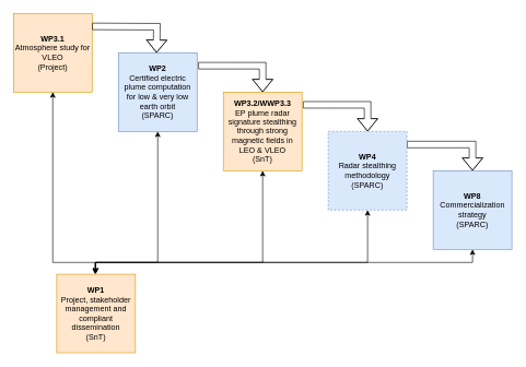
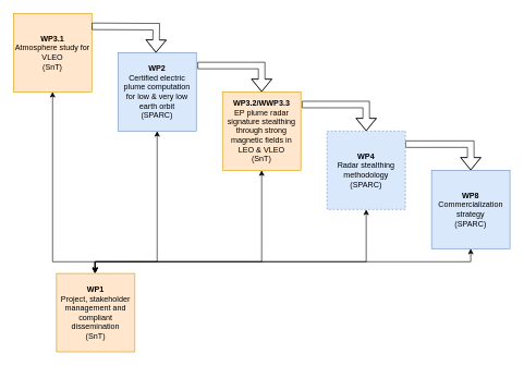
  <mxCell id="0" />
  <mxCell id="1" parent="0" />
  <mxCell id="2" style="edgeStyle=orthogonalEdgeStyle;rounded=0;orthogonalLoop=1;jettySize=auto;html=1;exitX=1.015;exitY=0.164;exitDx=0;exitDy=0;entryX=0.5;entryY=0;entryDx=0;entryDy=0;exitPerimeter=0;shape=flexArrow;" parent="1" source="3" target="6" edge="1"><mxGeometry relative="1" as="geometry" /></mxCell>
  <mxCell id="3" value="&lt;b&gt;WP2&lt;/b&gt;&lt;br&gt;&lt;span&gt;Certified electric plume computation for low &amp;amp; very low earth orbit&lt;br&gt;(SPARC)&lt;br&gt;&lt;/span&gt;" style="whiteSpace=wrap;html=1;aspect=fixed;fillColor=#dae8fc;strokeColor=#6c8ebf;" parent="1" vertex="1"><mxGeometry x="180" y="80" width="120" height="120" as="geometry" /></mxCell>
  <mxCell id="4" style="edgeStyle=orthogonalEdgeStyle;rounded=0;orthogonalLoop=1;jettySize=auto;html=1;exitX=1.012;exitY=0.162;exitDx=0;exitDy=0;entryX=0.5;entryY=0;entryDx=0;entryDy=0;exitPerimeter=0;shape=flexArrow;" parent="1" source="6" target="9" edge="1"><mxGeometry relative="1" as="geometry" /></mxCell>
  <mxCell id="5" style="edgeStyle=orthogonalEdgeStyle;rounded=0;orthogonalLoop=1;jettySize=auto;html=1;exitX=0.5;exitY=1;exitDx=0;exitDy=0;strokeColor=default;startArrow=classic;startFill=1;endArrow=classic;endFill=1;entryX=0.49;entryY=-0.001;entryDx=0;entryDy=0;entryPerimeter=0;" parent="1" source="6" target="13" edge="1"><mxGeometry relative="1" as="geometry"><mxPoint x="320" y="350" as="targetPoint" /><Array as="points"><mxPoint x="400" y="400" /><mxPoint x="144" y="400" /><mxPoint x="144" y="418" /></Array></mxGeometry></mxCell>
  <mxCell id="6" value="&lt;b&gt;WP3.2/WWP3.3&lt;/b&gt;&lt;br&gt;&lt;span&gt;EP plume radar signature stealthing through strong magnetic fields in LEO &amp;amp; VLEO&lt;br&gt;(SnT)&lt;br&gt;&lt;/span&gt;" style="whiteSpace=wrap;html=1;aspect=fixed;fillColor=#ffe6cc;strokeColor=#d79b00;" parent="1" vertex="1"><mxGeometry x="340" y="140" width="120" height="120" as="geometry" /></mxCell>
  <mxCell id="7" style="edgeStyle=orthogonalEdgeStyle;rounded=0;orthogonalLoop=1;jettySize=auto;html=1;entryX=0.5;entryY=0;entryDx=0;entryDy=0;exitX=1;exitY=0.167;exitDx=0;exitDy=0;exitPerimeter=0;shape=flexArrow;" parent="1" source="9" target="11" edge="1"><mxGeometry relative="1" as="geometry"><mxPoint x="650" y="150" as="sourcePoint" /></mxGeometry></mxCell>
  <mxCell id="8" style="edgeStyle=orthogonalEdgeStyle;rounded=0;orthogonalLoop=1;jettySize=auto;html=1;exitX=0.5;exitY=1;exitDx=0;exitDy=0;strokeColor=default;startArrow=classic;startFill=1;endArrow=classic;endFill=1;entryX=0.495;entryY=-0.007;entryDx=0;entryDy=0;entryPerimeter=0;" parent="1" source="9" target="13" edge="1"><mxGeometry relative="1" as="geometry"><mxPoint x="280" y="400" as="targetPoint" /><Array as="points"><mxPoint x="560" y="400" /><mxPoint x="145" y="400" /><mxPoint x="145" y="417" /></Array></mxGeometry></mxCell>
  <mxCell id="9" value="&lt;b&gt;WP4&lt;/b&gt;&lt;br&gt;&lt;div&gt;&lt;span&gt;Radar stealthing methodology&lt;/span&gt;&lt;/div&gt;&lt;div&gt;&lt;span&gt;(SPARC)&lt;/span&gt;&lt;/div&gt;" style="whiteSpace=wrap;html=1;aspect=fixed;fillColor=#dae8fc;strokeColor=#6c8ebf;dashed=1;" parent="1" vertex="1"><mxGeometry x="500" y="200" width="120" height="120" as="geometry" /></mxCell>
  <mxCell id="10" style="edgeStyle=orthogonalEdgeStyle;rounded=0;orthogonalLoop=1;jettySize=auto;html=1;exitX=0.5;exitY=1;exitDx=0;exitDy=0;entryX=0.491;entryY=-0.005;entryDx=0;entryDy=0;strokeColor=default;startArrow=classic;startFill=1;endArrow=classic;endFill=1;entryPerimeter=0;" parent="1" source="11" target="13" edge="1"><mxGeometry relative="1" as="geometry"><Array as="points"><mxPoint x="720" y="400" /><mxPoint x="145" y="400" /></Array></mxGeometry></mxCell>
  <mxCell id="11" value="&lt;b&gt;WP8&lt;/b&gt;&lt;span&gt;&lt;br&gt;&lt;/span&gt;&lt;div&gt;&lt;span&gt;Commercialization strategy&lt;/span&gt;&lt;/div&gt;&lt;div&gt;&lt;span&gt;(SPARC)&lt;/span&gt;&lt;/div&gt;" style="whiteSpace=wrap;html=1;aspect=fixed;fillColor=#dae8fc;strokeColor=#6c8ebf;" parent="1" vertex="1"><mxGeometry x="660" y="260" width="120" height="120" as="geometry" /></mxCell>
  <mxCell id="12" style="edgeStyle=orthogonalEdgeStyle;rounded=0;orthogonalLoop=1;jettySize=auto;html=1;exitX=0.493;exitY=-0.004;exitDx=0;exitDy=0;endArrow=classic;endFill=1;strokeColor=default;startArrow=classic;startFill=1;exitPerimeter=0;" parent="1" source="13" target="3" edge="1"><mxGeometry relative="1" as="geometry"><Array as="points"><mxPoint x="145" y="400" /><mxPoint x="240" y="400" /></Array></mxGeometry></mxCell>
  <mxCell id="13" value="&lt;b&gt;WP1&lt;/b&gt;&lt;br&gt;&lt;span&gt;Project, stakeholder management and compliant dissemination&lt;/span&gt;&lt;br&gt;&lt;span&gt;(SnT)&lt;/span&gt;" style="whiteSpace=wrap;html=1;aspect=fixed;fillColor=#ffe6cc;strokeColor=#d79b00;" parent="1" vertex="1"><mxGeometry x="86" y="418" width="120" height="120" as="geometry" /></mxCell>
- <mxCell id="14" value="&lt;b&gt;WP3.1&lt;/b&gt;&lt;br&gt;&lt;span&gt;Atmosphere study for VLEO&lt;br&gt;(Project)&lt;br&gt;&lt;/span&gt;" style="whiteSpace=wrap;html=1;aspect=fixed;fillColor=#ffe6cc;strokeColor=#d79b00;" vertex="1" parent="1"><mxGeometry y="20" width="120" height="120" as="geometry" x="20" /></mxCell>
+ <mxCell id="14" value="&lt;b&gt;WP3.1&lt;/b&gt;&lt;br&gt;&lt;span&gt;Atmosphere study for VLEO&lt;br&gt;(SnT)&lt;br&gt;&lt;/span&gt;" style="whiteSpace=wrap;html=1;aspect=fixed;fillColor=#ffe6cc;strokeColor=#d79b00;" vertex="1" parent="1"><mxGeometry y="20" width="120" height="120" as="geometry" x="20" /></mxCell>
  <mxCell id="15" style="edgeStyle=orthogonalEdgeStyle;rounded=0;orthogonalLoop=1;jettySize=auto;html=1;exitX=1.015;exitY=0.164;exitDx=0;exitDy=0;entryX=0.5;entryY=0;entryDx=0;entryDy=0;exitPerimeter=0;shape=flexArrow;" edge="1" parent="1"><mxGeometry relative="1" as="geometry"><mxPoint x="140" y="39.68" as="sourcePoint" /><mxPoint x="238.2" y="80" as="targetPoint" /></mxGeometry></mxCell>
  <mxCell id="16" style="edgeStyle=orthogonalEdgeStyle;rounded=0;orthogonalLoop=1;jettySize=auto;html=1;endArrow=classic;endFill=1;strokeColor=default;startArrow=classic;startFill=1;exitX=0.491;exitY=-0.003;exitDx=0;exitDy=0;exitPerimeter=0;entryX=0.5;entryY=1;entryDx=0;entryDy=0;" edge="1" parent="1" source="13" target="14"><mxGeometry relative="1" as="geometry"><Array as="points"><mxPoint x="145" y="400" /><mxPoint x="80" y="400" /></Array><mxPoint x="279" y="419" as="sourcePoint" /><mxPoint x="84" y="200" as="targetPoint" /></mxGeometry></mxCell>
